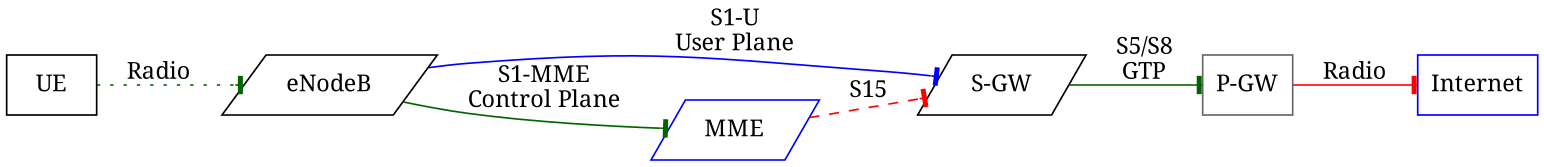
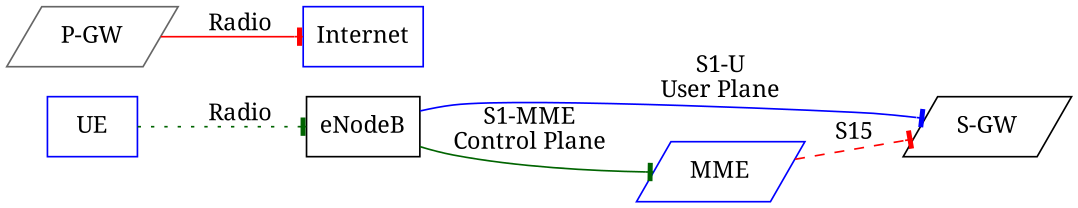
  digraph {
    fontname="Noto Serif"
    rankdir=LR
    node [color=blue fontname="Noto Serif" shape=parallelogram]
    edge [arrowhead=tee color=darkgreen fontname="Noto Serif" style=solid]
    n1 [color=black label="S-GW"]
-   n2 [color=gray40 label="P-GW" shape=box]
+   n2 [color=gray40 label="P-GW"]
    Internet [shape=box]
-   eNodeB [color=black]
-   UE [color=black shape=box]
+   eNodeB [color=black shape=box]
+   UE [shape=box]
    MME
-   n1 -> n2 [label="S5/S8\nGTP"]
    n2 -> Internet [color=red label=Radio]
    eNodeB -> n1 [color=blue label="S1-U\nUser Plane"]
    eNodeB -> MME [label="S1-MME\nControl Plane"]
    UE -> eNodeB [label=Radio style=dotted]
    MME -> n1 [color=red label=S15 style=dashed]
  }
